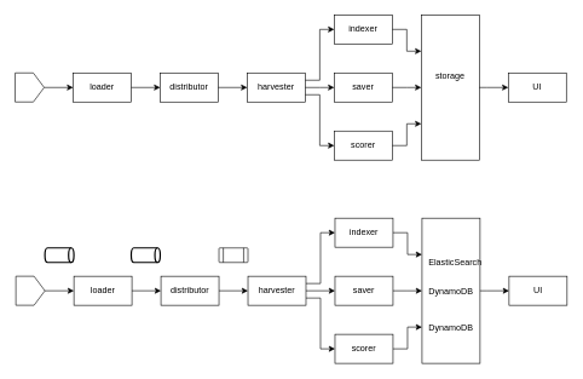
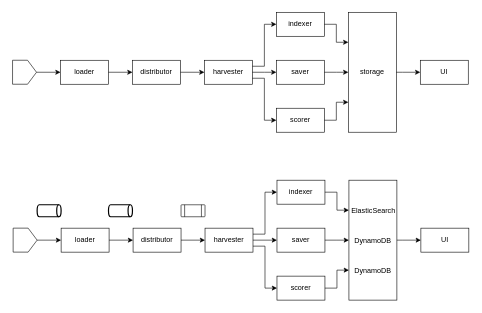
  <mxCell id="0" />
  <mxCell id="1" parent="0" />
  <mxCell id="2" value="" style="rounded=0;whiteSpace=wrap;html=1;" parent="1" vertex="1"><mxGeometry x="581" y="300" width="80" height="200" as="geometry" /></mxCell>
  <mxCell id="3" value="loader" style="rounded=0;whiteSpace=wrap;html=1;" parent="1" vertex="1"><mxGeometry x="100" y="100" width="80" height="40" as="geometry" /></mxCell>
  <mxCell id="4" value="" style="edgeStyle=orthogonalEdgeStyle;rounded=0;orthogonalLoop=1;jettySize=auto;html=1;startArrow=classic;startFill=1;endArrow=none;endFill=0;" parent="1" source="5" target="3" edge="1"><mxGeometry relative="1" as="geometry" /></mxCell>
  <mxCell id="5" value="distributor" style="rounded=0;whiteSpace=wrap;html=1;" parent="1" vertex="1"><mxGeometry x="220" y="100" width="80" height="40" as="geometry" /></mxCell>
  <mxCell id="6" value="harvester" style="rounded=0;whiteSpace=wrap;html=1;" parent="1" vertex="1"><mxGeometry x="340" y="100" width="80" height="40" as="geometry" /></mxCell>
  <mxCell id="7" value="saver" style="rounded=0;whiteSpace=wrap;html=1;" parent="1" vertex="1"><mxGeometry x="460" y="100" width="80" height="40" as="geometry" /></mxCell>
  <mxCell id="8" value="indexer" style="rounded=0;whiteSpace=wrap;html=1;" parent="1" vertex="1"><mxGeometry x="460" y="20" width="80" height="40" as="geometry" /></mxCell>
  <mxCell id="9" value="scorer" style="rounded=0;whiteSpace=wrap;html=1;" parent="1" vertex="1"><mxGeometry x="460" y="180" width="80" height="40" as="geometry" /></mxCell>
  <mxCell id="10" value="" style="rounded=0;whiteSpace=wrap;html=1;" parent="1" vertex="1"><mxGeometry x="580" y="20" width="80" height="200" as="geometry" /></mxCell>
  <mxCell id="11" value="UI" style="rounded=0;whiteSpace=wrap;html=1;" parent="1" vertex="1"><mxGeometry x="700" y="100" width="80" height="40" as="geometry" /></mxCell>
  <mxCell id="12" value="" style="shape=offPageConnector;whiteSpace=wrap;html=1;rotation=-90;" parent="1" vertex="1"><mxGeometry x="20" y="100" width="40" height="40" as="geometry" /></mxCell>
  <mxCell id="13" value="" style="edgeStyle=orthogonalEdgeStyle;rounded=0;orthogonalLoop=1;jettySize=auto;html=1;startArrow=classic;startFill=1;endArrow=none;endFill=0;entryX=0.5;entryY=1;entryDx=0;entryDy=0;exitX=0;exitY=0.5;exitDx=0;exitDy=0;" parent="1" source="3" target="12" edge="1"><mxGeometry relative="1" as="geometry"><mxPoint x="230" y="130" as="sourcePoint" /><mxPoint x="190" y="130" as="targetPoint" /></mxGeometry></mxCell>
  <mxCell id="14" value="" style="edgeStyle=orthogonalEdgeStyle;rounded=0;orthogonalLoop=1;jettySize=auto;html=1;startArrow=classic;startFill=1;endArrow=none;endFill=0;entryX=1;entryY=0.5;entryDx=0;entryDy=0;exitX=0;exitY=0.5;exitDx=0;exitDy=0;" parent="1" source="6" target="5" edge="1"><mxGeometry relative="1" as="geometry"><mxPoint x="240" y="140" as="sourcePoint" /><mxPoint x="200" y="140" as="targetPoint" /></mxGeometry></mxCell>
  <mxCell id="15" value="" style="edgeStyle=orthogonalEdgeStyle;rounded=0;orthogonalLoop=1;jettySize=auto;html=1;startArrow=classic;startFill=1;endArrow=none;endFill=0;entryX=1;entryY=0.5;entryDx=0;entryDy=0;exitX=0;exitY=0.5;exitDx=0;exitDy=0;" parent="1" source="7" target="6" edge="1"><mxGeometry relative="1" as="geometry"><mxPoint x="350" y="130" as="sourcePoint" /><mxPoint x="310" y="130" as="targetPoint" /><Array as="points"><mxPoint x="440" y="120" /><mxPoint x="440" y="120" /></Array></mxGeometry></mxCell>
  <mxCell id="16" value="" style="edgeStyle=orthogonalEdgeStyle;rounded=0;orthogonalLoop=1;jettySize=auto;html=1;startArrow=classic;startFill=1;endArrow=none;endFill=0;entryX=1;entryY=0.75;entryDx=0;entryDy=0;exitX=0;exitY=0.5;exitDx=0;exitDy=0;" parent="1" source="9" target="6" edge="1"><mxGeometry relative="1" as="geometry"><mxPoint x="470" y="130" as="sourcePoint" /><mxPoint x="430" y="130" as="targetPoint" /><Array as="points" /></mxGeometry></mxCell>
  <mxCell id="17" value="" style="edgeStyle=orthogonalEdgeStyle;rounded=0;orthogonalLoop=1;jettySize=auto;html=1;startArrow=classic;startFill=1;endArrow=none;endFill=0;entryX=1;entryY=0.25;entryDx=0;entryDy=0;exitX=0;exitY=0.5;exitDx=0;exitDy=0;" parent="1" source="8" target="6" edge="1"><mxGeometry relative="1" as="geometry"><mxPoint x="480" y="140" as="sourcePoint" /><mxPoint x="440" y="140" as="targetPoint" /><Array as="points"><mxPoint x="440" y="40" /><mxPoint x="440" y="110" /></Array></mxGeometry></mxCell>
  <mxCell id="18" value="" style="edgeStyle=orthogonalEdgeStyle;rounded=0;orthogonalLoop=1;jettySize=auto;html=1;startArrow=classic;startFill=1;endArrow=none;endFill=0;entryX=1;entryY=0.5;entryDx=0;entryDy=0;exitX=0;exitY=0.5;exitDx=0;exitDy=0;" parent="1" source="10" target="7" edge="1"><mxGeometry relative="1" as="geometry"><mxPoint x="470" y="130" as="sourcePoint" /><mxPoint x="430" y="130" as="targetPoint" /><Array as="points"><mxPoint x="560" y="120" /><mxPoint x="560" y="120" /></Array></mxGeometry></mxCell>
  <mxCell id="19" value="" style="edgeStyle=orthogonalEdgeStyle;rounded=0;orthogonalLoop=1;jettySize=auto;html=1;startArrow=classic;startFill=1;endArrow=none;endFill=0;entryX=1;entryY=0.5;entryDx=0;entryDy=0;exitX=0;exitY=0.75;exitDx=0;exitDy=0;" parent="1" source="10" target="9" edge="1"><mxGeometry relative="1" as="geometry"><mxPoint x="590" y="130" as="sourcePoint" /><mxPoint x="550" y="130" as="targetPoint" /><Array as="points"><mxPoint x="560" y="170" /><mxPoint x="560" y="200" /></Array></mxGeometry></mxCell>
  <mxCell id="20" value="" style="edgeStyle=orthogonalEdgeStyle;rounded=0;orthogonalLoop=1;jettySize=auto;html=1;startArrow=classic;startFill=1;endArrow=none;endFill=0;entryX=1;entryY=0.5;entryDx=0;entryDy=0;exitX=0;exitY=0.25;exitDx=0;exitDy=0;" parent="1" source="10" target="8" edge="1"><mxGeometry relative="1" as="geometry"><mxPoint x="600" y="140" as="sourcePoint" /><mxPoint x="560" y="140" as="targetPoint" /><Array as="points"><mxPoint x="560" y="70" /><mxPoint x="560" y="40" /></Array></mxGeometry></mxCell>
  <mxCell id="21" value="" style="edgeStyle=orthogonalEdgeStyle;rounded=0;orthogonalLoop=1;jettySize=auto;html=1;startArrow=classic;startFill=1;endArrow=none;endFill=0;entryX=1;entryY=0.5;entryDx=0;entryDy=0;exitX=0;exitY=0.5;exitDx=0;exitDy=0;" parent="1" source="11" target="10" edge="1"><mxGeometry relative="1" as="geometry"><mxPoint x="610" y="150" as="sourcePoint" /><mxPoint x="570" y="150" as="targetPoint" /><Array as="points"><mxPoint x="670" y="120" /><mxPoint x="670" y="120" /></Array></mxGeometry></mxCell>
- <mxCell id="22" value="ElasticSearch" style="text;html=1;strokeColor=none;fillColor=none;align=center;verticalAlign=middle;whiteSpace=wrap;rounded=0;" parent="1" vertex="1"><mxGeometry x="597" y="346" width="60" height="30" as="geometry" /></mxCell>
+ <mxCell id="22" value="ElasticSearch" style="text;html=1;strokeColor=none;fillColor=none;align=center;verticalAlign=middle;whiteSpace=wrap;rounded=0;" parent="1" vertex="1"><mxGeometry x="592" y="336" width="60" height="30" as="geometry" /></mxCell>
  <mxCell id="23" value="DynamoDB" style="text;html=1;strokeColor=none;fillColor=none;align=center;verticalAlign=middle;whiteSpace=wrap;rounded=0;" parent="1" vertex="1"><mxGeometry x="591" y="386" width="60" height="30" as="geometry" /></mxCell>
- <mxCell id="24" value="storage" style="text;html=1;strokeColor=none;fillColor=none;align=center;verticalAlign=middle;whiteSpace=wrap;rounded=0;" parent="1" vertex="1"><mxGeometry x="590" y="90" width="60" height="30" as="geometry" /></mxCell>
+ <mxCell id="24" value="storage" style="text;html=1;strokeColor=none;fillColor=none;align=center;verticalAlign=middle;whiteSpace=wrap;rounded=0;" parent="1" vertex="1"><mxGeometry x="590" y="105" width="60" height="30" as="geometry" /></mxCell>
  <mxCell id="25" value="loader" style="rounded=0;whiteSpace=wrap;html=1;" parent="1" vertex="1"><mxGeometry x="101" y="380" width="80" height="40" as="geometry" /></mxCell>
  <mxCell id="26" value="" style="edgeStyle=orthogonalEdgeStyle;rounded=0;orthogonalLoop=1;jettySize=auto;html=1;startArrow=classic;startFill=1;endArrow=none;endFill=0;" parent="1" source="27" target="25" edge="1"><mxGeometry relative="1" as="geometry" /></mxCell>
  <mxCell id="27" value="distributor" style="rounded=0;whiteSpace=wrap;html=1;" parent="1" vertex="1"><mxGeometry x="221" y="380" width="80" height="40" as="geometry" /></mxCell>
  <mxCell id="28" value="harvester" style="rounded=0;whiteSpace=wrap;html=1;" parent="1" vertex="1"><mxGeometry x="341" y="380" width="80" height="40" as="geometry" /></mxCell>
  <mxCell id="29" value="saver" style="rounded=0;whiteSpace=wrap;html=1;" parent="1" vertex="1"><mxGeometry x="461" y="380" width="80" height="40" as="geometry" /></mxCell>
  <mxCell id="30" value="indexer" style="rounded=0;whiteSpace=wrap;html=1;" parent="1" vertex="1"><mxGeometry x="461" y="300" width="80" height="40" as="geometry" /></mxCell>
  <mxCell id="31" value="scorer" style="rounded=0;whiteSpace=wrap;html=1;" parent="1" vertex="1"><mxGeometry x="461" y="460" width="80" height="40" as="geometry" /></mxCell>
  <mxCell id="32" value="UI" style="rounded=0;whiteSpace=wrap;html=1;" parent="1" vertex="1"><mxGeometry x="701" y="380" width="80" height="40" as="geometry" /></mxCell>
  <mxCell id="33" value="" style="shape=offPageConnector;whiteSpace=wrap;html=1;rotation=-90;" parent="1" vertex="1"><mxGeometry x="21" y="380" width="40" height="40" as="geometry" /></mxCell>
  <mxCell id="34" value="" style="edgeStyle=orthogonalEdgeStyle;rounded=0;orthogonalLoop=1;jettySize=auto;html=1;startArrow=classic;startFill=1;endArrow=none;endFill=0;entryX=0.5;entryY=1;entryDx=0;entryDy=0;exitX=0;exitY=0.5;exitDx=0;exitDy=0;" parent="1" source="25" target="33" edge="1"><mxGeometry relative="1" as="geometry"><mxPoint x="231" y="410" as="sourcePoint" /><mxPoint x="191" y="410" as="targetPoint" /></mxGeometry></mxCell>
  <mxCell id="35" value="" style="edgeStyle=orthogonalEdgeStyle;rounded=0;orthogonalLoop=1;jettySize=auto;html=1;startArrow=classic;startFill=1;endArrow=none;endFill=0;entryX=1;entryY=0.5;entryDx=0;entryDy=0;exitX=0;exitY=0.5;exitDx=0;exitDy=0;" parent="1" source="28" target="27" edge="1"><mxGeometry relative="1" as="geometry"><mxPoint x="241" y="420" as="sourcePoint" /><mxPoint x="201" y="420" as="targetPoint" /></mxGeometry></mxCell>
  <mxCell id="36" value="" style="edgeStyle=orthogonalEdgeStyle;rounded=0;orthogonalLoop=1;jettySize=auto;html=1;startArrow=classic;startFill=1;endArrow=none;endFill=0;entryX=1;entryY=0.5;entryDx=0;entryDy=0;exitX=0;exitY=0.5;exitDx=0;exitDy=0;" parent="1" source="29" target="28" edge="1"><mxGeometry relative="1" as="geometry"><mxPoint x="351" y="410" as="sourcePoint" /><mxPoint x="311" y="410" as="targetPoint" /><Array as="points"><mxPoint x="441" y="400" /><mxPoint x="441" y="400" /></Array></mxGeometry></mxCell>
  <mxCell id="37" value="" style="edgeStyle=orthogonalEdgeStyle;rounded=0;orthogonalLoop=1;jettySize=auto;html=1;startArrow=classic;startFill=1;endArrow=none;endFill=0;entryX=1;entryY=0.75;entryDx=0;entryDy=0;exitX=0;exitY=0.5;exitDx=0;exitDy=0;" parent="1" source="31" target="28" edge="1"><mxGeometry relative="1" as="geometry"><mxPoint x="471" y="410" as="sourcePoint" /><mxPoint x="431" y="410" as="targetPoint" /><Array as="points" /></mxGeometry></mxCell>
  <mxCell id="38" value="" style="edgeStyle=orthogonalEdgeStyle;rounded=0;orthogonalLoop=1;jettySize=auto;html=1;startArrow=classic;startFill=1;endArrow=none;endFill=0;entryX=1;entryY=0.25;entryDx=0;entryDy=0;exitX=0;exitY=0.5;exitDx=0;exitDy=0;" parent="1" source="30" target="28" edge="1"><mxGeometry relative="1" as="geometry"><mxPoint x="481" y="420" as="sourcePoint" /><mxPoint x="441" y="420" as="targetPoint" /><Array as="points"><mxPoint x="441" y="320" /><mxPoint x="441" y="390" /></Array></mxGeometry></mxCell>
  <mxCell id="39" value="" style="edgeStyle=orthogonalEdgeStyle;rounded=0;orthogonalLoop=1;jettySize=auto;html=1;startArrow=classic;startFill=1;endArrow=none;endFill=0;entryX=1;entryY=0.5;entryDx=0;entryDy=0;exitX=0;exitY=0.5;exitDx=0;exitDy=0;" parent="1" source="2" target="29" edge="1"><mxGeometry relative="1" as="geometry"><mxPoint x="471" y="410" as="sourcePoint" /><mxPoint x="431" y="410" as="targetPoint" /><Array as="points"><mxPoint x="561" y="400" /><mxPoint x="561" y="400" /></Array></mxGeometry></mxCell>
  <mxCell id="40" value="" style="edgeStyle=orthogonalEdgeStyle;rounded=0;orthogonalLoop=1;jettySize=auto;html=1;startArrow=classic;startFill=1;endArrow=none;endFill=0;entryX=1;entryY=0.5;entryDx=0;entryDy=0;exitX=0;exitY=0.75;exitDx=0;exitDy=0;" parent="1" source="2" target="31" edge="1"><mxGeometry relative="1" as="geometry"><mxPoint x="591" y="410" as="sourcePoint" /><mxPoint x="551" y="410" as="targetPoint" /><Array as="points"><mxPoint x="561" y="450" /><mxPoint x="561" y="480" /></Array></mxGeometry></mxCell>
  <mxCell id="41" value="" style="edgeStyle=orthogonalEdgeStyle;rounded=0;orthogonalLoop=1;jettySize=auto;html=1;startArrow=classic;startFill=1;endArrow=none;endFill=0;entryX=1;entryY=0.5;entryDx=0;entryDy=0;exitX=0;exitY=0.25;exitDx=0;exitDy=0;" parent="1" source="2" target="30" edge="1"><mxGeometry relative="1" as="geometry"><mxPoint x="601" y="420" as="sourcePoint" /><mxPoint x="561" y="420" as="targetPoint" /><Array as="points"><mxPoint x="561" y="350" /><mxPoint x="561" y="320" /></Array></mxGeometry></mxCell>
  <mxCell id="42" value="" style="edgeStyle=orthogonalEdgeStyle;rounded=0;orthogonalLoop=1;jettySize=auto;html=1;startArrow=classic;startFill=1;endArrow=none;endFill=0;entryX=1;entryY=0.5;entryDx=0;entryDy=0;exitX=0;exitY=0.5;exitDx=0;exitDy=0;" parent="1" source="32" target="2" edge="1"><mxGeometry relative="1" as="geometry"><mxPoint x="611" y="430" as="sourcePoint" /><mxPoint x="571" y="430" as="targetPoint" /><Array as="points"><mxPoint x="671" y="400" /><mxPoint x="671" y="400" /></Array></mxGeometry></mxCell>
  <mxCell id="43" value="DynamoDB" style="text;html=1;strokeColor=none;fillColor=none;align=center;verticalAlign=middle;whiteSpace=wrap;rounded=0;" parent="1" vertex="1"><mxGeometry x="591" y="436" width="60" height="30" as="geometry" /></mxCell>
  <mxCell id="44" value="" style="strokeWidth=2;html=1;shape=mxgraph.flowchart.direct_data;whiteSpace=wrap;" parent="1" vertex="1"><mxGeometry x="61" y="341" width="40" height="20" as="geometry" /></mxCell>
  <mxCell id="45" value="" style="verticalLabelPosition=bottom;verticalAlign=top;html=1;shape=process;whiteSpace=wrap;rounded=1;size=0.14;arcSize=6;" parent="1" vertex="1"><mxGeometry x="301" y="341" width="40" height="20" as="geometry" /></mxCell>
  <mxCell id="46" value="" style="strokeWidth=2;html=1;shape=mxgraph.flowchart.direct_data;whiteSpace=wrap;" parent="1" vertex="1"><mxGeometry x="180" y="341" width="40" height="20" as="geometry" /></mxCell>
